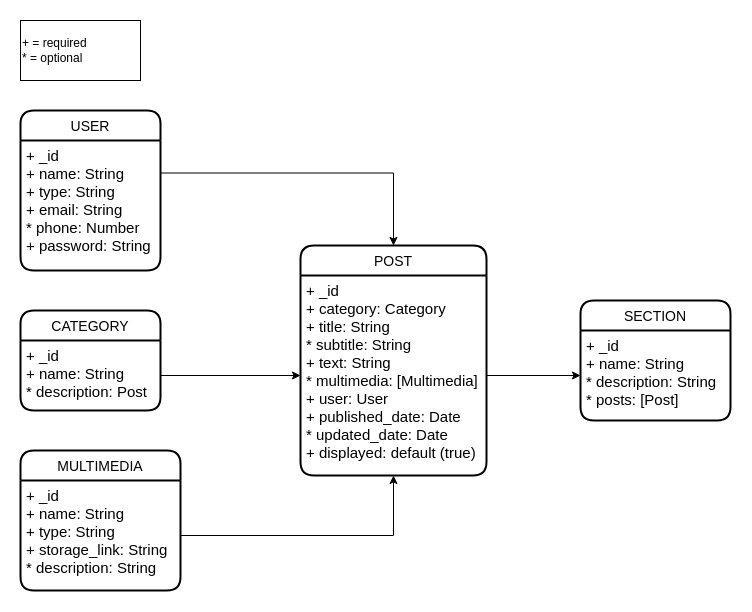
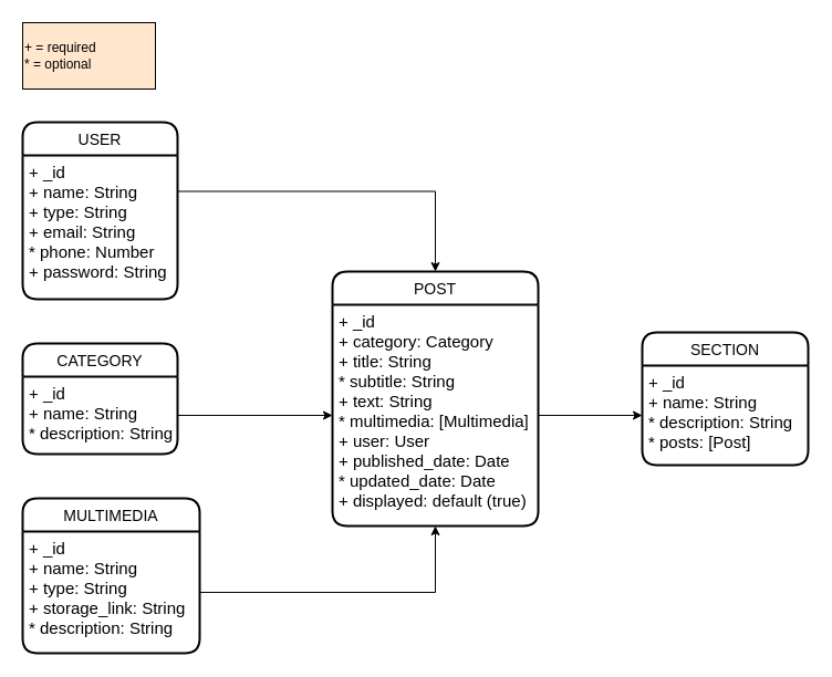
  <mxCell id="0" />
  <mxCell id="1" parent="0" />
  <mxCell id="2" value="USER" style="swimlane;childLayout=stackLayout;horizontal=1;startSize=30;horizontalStack=0;rounded=1;fontSize=14;fontStyle=0;strokeWidth=2;resizeParent=0;resizeLast=1;shadow=0;dashed=0;align=center;fillColor=#FFFFFF;" parent="1" vertex="1"><mxGeometry x="20" y="110" width="140" height="160" as="geometry" /></mxCell>
  <mxCell id="3" value="+ _id&#10;+ name: String&#10;+ type: String&#10;+ email: String&#10;* phone: Number&#10;+ password: String" style="align=left;strokeColor=none;fillColor=none;spacingLeft=4;fontSize=15;verticalAlign=top;resizable=0;rotatable=0;part=1;" parent="2" vertex="1"><mxGeometry y="30" width="140" height="130" as="geometry" /></mxCell>
  <mxCell id="4" value="POST" style="swimlane;childLayout=stackLayout;horizontal=1;startSize=30;horizontalStack=0;rounded=1;fontSize=14;fontStyle=0;strokeWidth=2;resizeParent=0;resizeLast=1;shadow=0;dashed=0;align=center;fillColor=#FFFFFF;" parent="1" vertex="1"><mxGeometry x="300" y="245" width="186" height="230" as="geometry" /></mxCell>
  <mxCell id="5" value="+ _id&#10;+ category: Category&#10;+ title: String&#10;* subtitle: String&#10;+ text: String&#10;* multimedia: [Multimedia]&#10;+ user: User&#10;+ published_date: Date&#10;* updated_date: Date&#10;+ displayed: default (true)" style="align=left;strokeColor=none;fillColor=none;spacingLeft=4;fontSize=15;verticalAlign=top;resizable=0;rotatable=0;part=1;" parent="4" vertex="1"><mxGeometry y="30" width="186" height="200" as="geometry" /></mxCell>
  <mxCell id="6" value="MULTIMEDIA" style="swimlane;childLayout=stackLayout;horizontal=1;startSize=30;horizontalStack=0;rounded=1;fontSize=14;fontStyle=0;strokeWidth=2;resizeParent=0;resizeLast=1;shadow=0;dashed=0;align=center;fillColor=#FFFFFF;" parent="1" vertex="1"><mxGeometry x="20" y="450" width="160" height="140" as="geometry" /></mxCell>
  <mxCell id="7" value="+ _id&#10;+ name: String&#10;+ type: String&#10;+ storage_link: String&#10;* description: String" style="align=left;strokeColor=none;fillColor=none;spacingLeft=4;fontSize=15;verticalAlign=top;resizable=0;rotatable=0;part=1;" parent="6" vertex="1"><mxGeometry y="30" width="160" height="110" as="geometry" /></mxCell>
  <mxCell id="8" value="CATEGORY" style="swimlane;childLayout=stackLayout;horizontal=1;startSize=30;horizontalStack=0;rounded=1;fontSize=14;fontStyle=0;strokeWidth=2;resizeParent=0;resizeLast=1;shadow=0;dashed=0;align=center;fillColor=#FFFFFF;" parent="1" vertex="1"><mxGeometry x="20" y="310" width="140" height="100" as="geometry" /></mxCell>
- <mxCell id="9" value="+ _id&#10;+ name: String&#10;* description: Post" style="align=left;strokeColor=none;fillColor=none;spacingLeft=4;fontSize=15;verticalAlign=top;resizable=0;rotatable=0;part=1;" parent="8" vertex="1"><mxGeometry y="30" width="140" height="70" as="geometry" /></mxCell>
+ <mxCell id="9" value="+ _id&#10;+ name: String&#10;* description: String" style="align=left;strokeColor=none;fillColor=none;spacingLeft=4;fontSize=15;verticalAlign=top;resizable=0;rotatable=0;part=1;" parent="8" vertex="1"><mxGeometry y="30" width="140" height="70" as="geometry" /></mxCell>
  <mxCell id="10" value="SECTION" style="swimlane;childLayout=stackLayout;horizontal=1;startSize=30;horizontalStack=0;rounded=1;fontSize=14;fontStyle=0;strokeWidth=2;resizeParent=0;resizeLast=1;shadow=0;dashed=0;align=center;fillColor=#FFFFFF;" parent="1" vertex="1"><mxGeometry x="580" y="300" width="150" height="120" as="geometry" /></mxCell>
  <mxCell id="11" value="+ _id&#10;+ name: String&#10;* description: String&#10;* posts: [Post]" style="align=left;strokeColor=none;fillColor=none;spacingLeft=4;fontSize=15;verticalAlign=top;resizable=0;rotatable=0;part=1;" parent="10" vertex="1"><mxGeometry y="30" width="150" height="90" as="geometry" /></mxCell>
  <mxCell id="12" style="edgeStyle=orthogonalEdgeStyle;rounded=0;orthogonalLoop=1;jettySize=auto;html=1;exitX=1;exitY=0.25;exitDx=0;exitDy=0;entryX=0.5;entryY=0;entryDx=0;entryDy=0;fontSize=15;" parent="1" source="3" target="4" edge="1"><mxGeometry relative="1" as="geometry" /></mxCell>
  <mxCell id="13" style="edgeStyle=orthogonalEdgeStyle;rounded=0;orthogonalLoop=1;jettySize=auto;html=1;exitX=1;exitY=0.5;exitDx=0;exitDy=0;entryX=0;entryY=0.5;entryDx=0;entryDy=0;fontSize=15;" parent="1" source="9" target="5" edge="1"><mxGeometry relative="1" as="geometry" /></mxCell>
  <mxCell id="14" style="edgeStyle=orthogonalEdgeStyle;rounded=0;orthogonalLoop=1;jettySize=auto;html=1;exitX=1;exitY=0.5;exitDx=0;exitDy=0;entryX=0.5;entryY=1;entryDx=0;entryDy=0;fontSize=15;" parent="1" source="7" target="5" edge="1"><mxGeometry relative="1" as="geometry" /></mxCell>
  <mxCell id="15" style="edgeStyle=orthogonalEdgeStyle;rounded=0;orthogonalLoop=1;jettySize=auto;html=1;exitX=1;exitY=0.5;exitDx=0;exitDy=0;entryX=0;entryY=0.5;entryDx=0;entryDy=0;fontSize=15;" parent="1" source="5" target="11" edge="1"><mxGeometry relative="1" as="geometry" /></mxCell>
- <mxCell id="16" value="+ = required&lt;br&gt;* = optional" style="rounded=0;whiteSpace=wrap;html=1;align=left;" vertex="1" parent="1"><mxGeometry x="20" y="20" width="120" height="60" as="geometry" /></mxCell>
+ <mxCell id="16" value="+ = required&lt;br&gt;* = optional" style="rounded=0;whiteSpace=wrap;html=1;align=left;fillColor=#ffe6cc;" vertex="1" parent="1"><mxGeometry x="20" y="20" width="120" height="60" as="geometry" /></mxCell>
